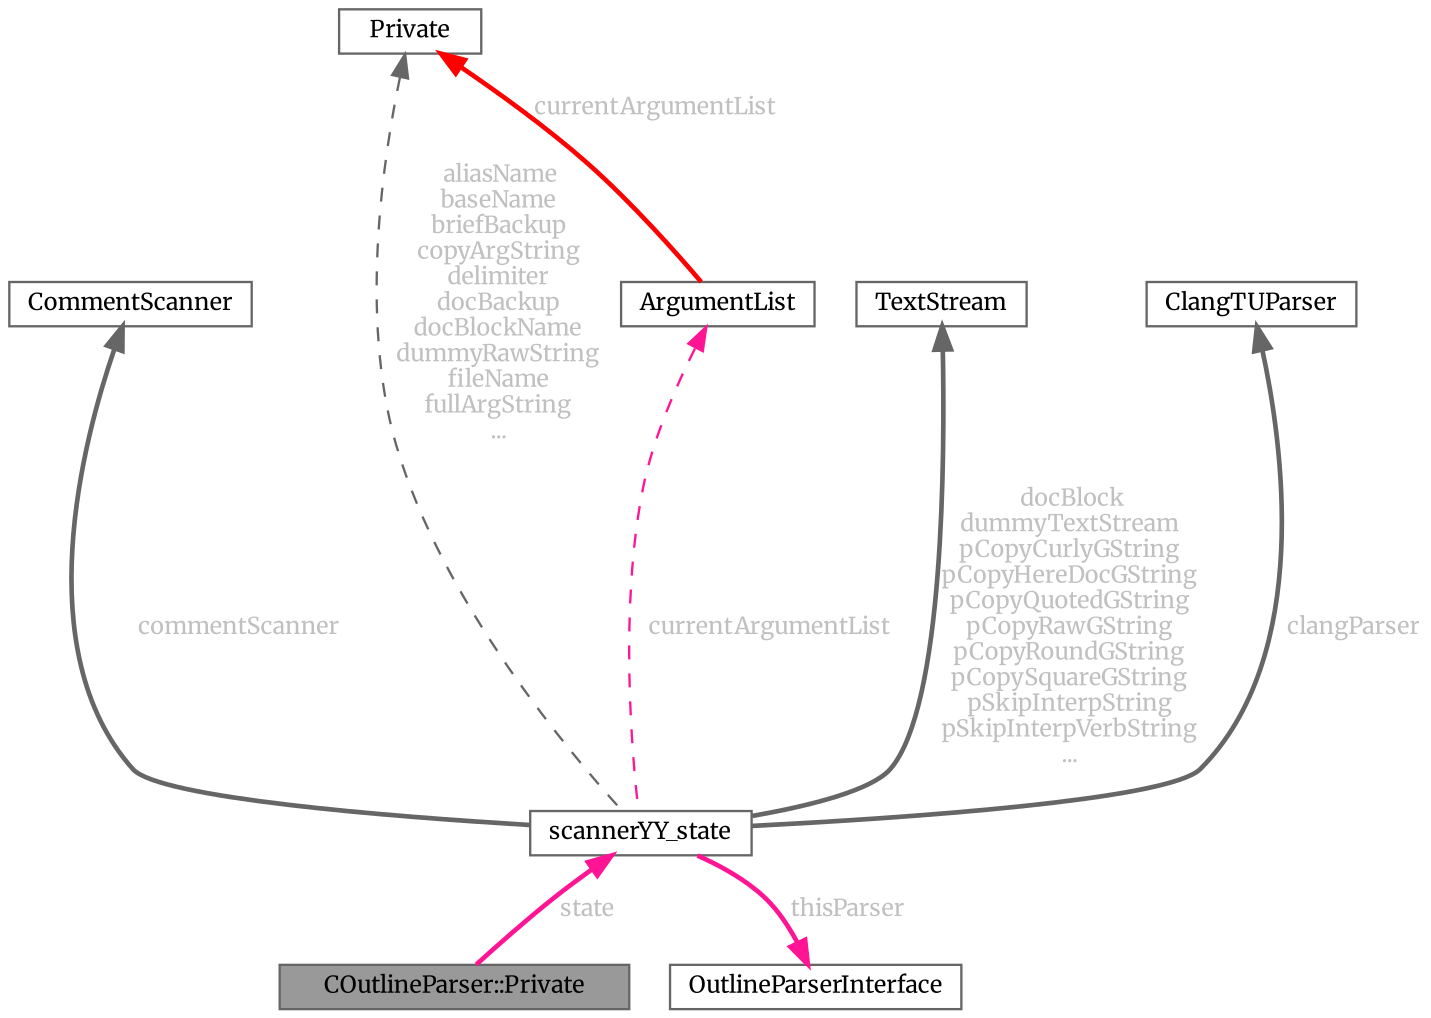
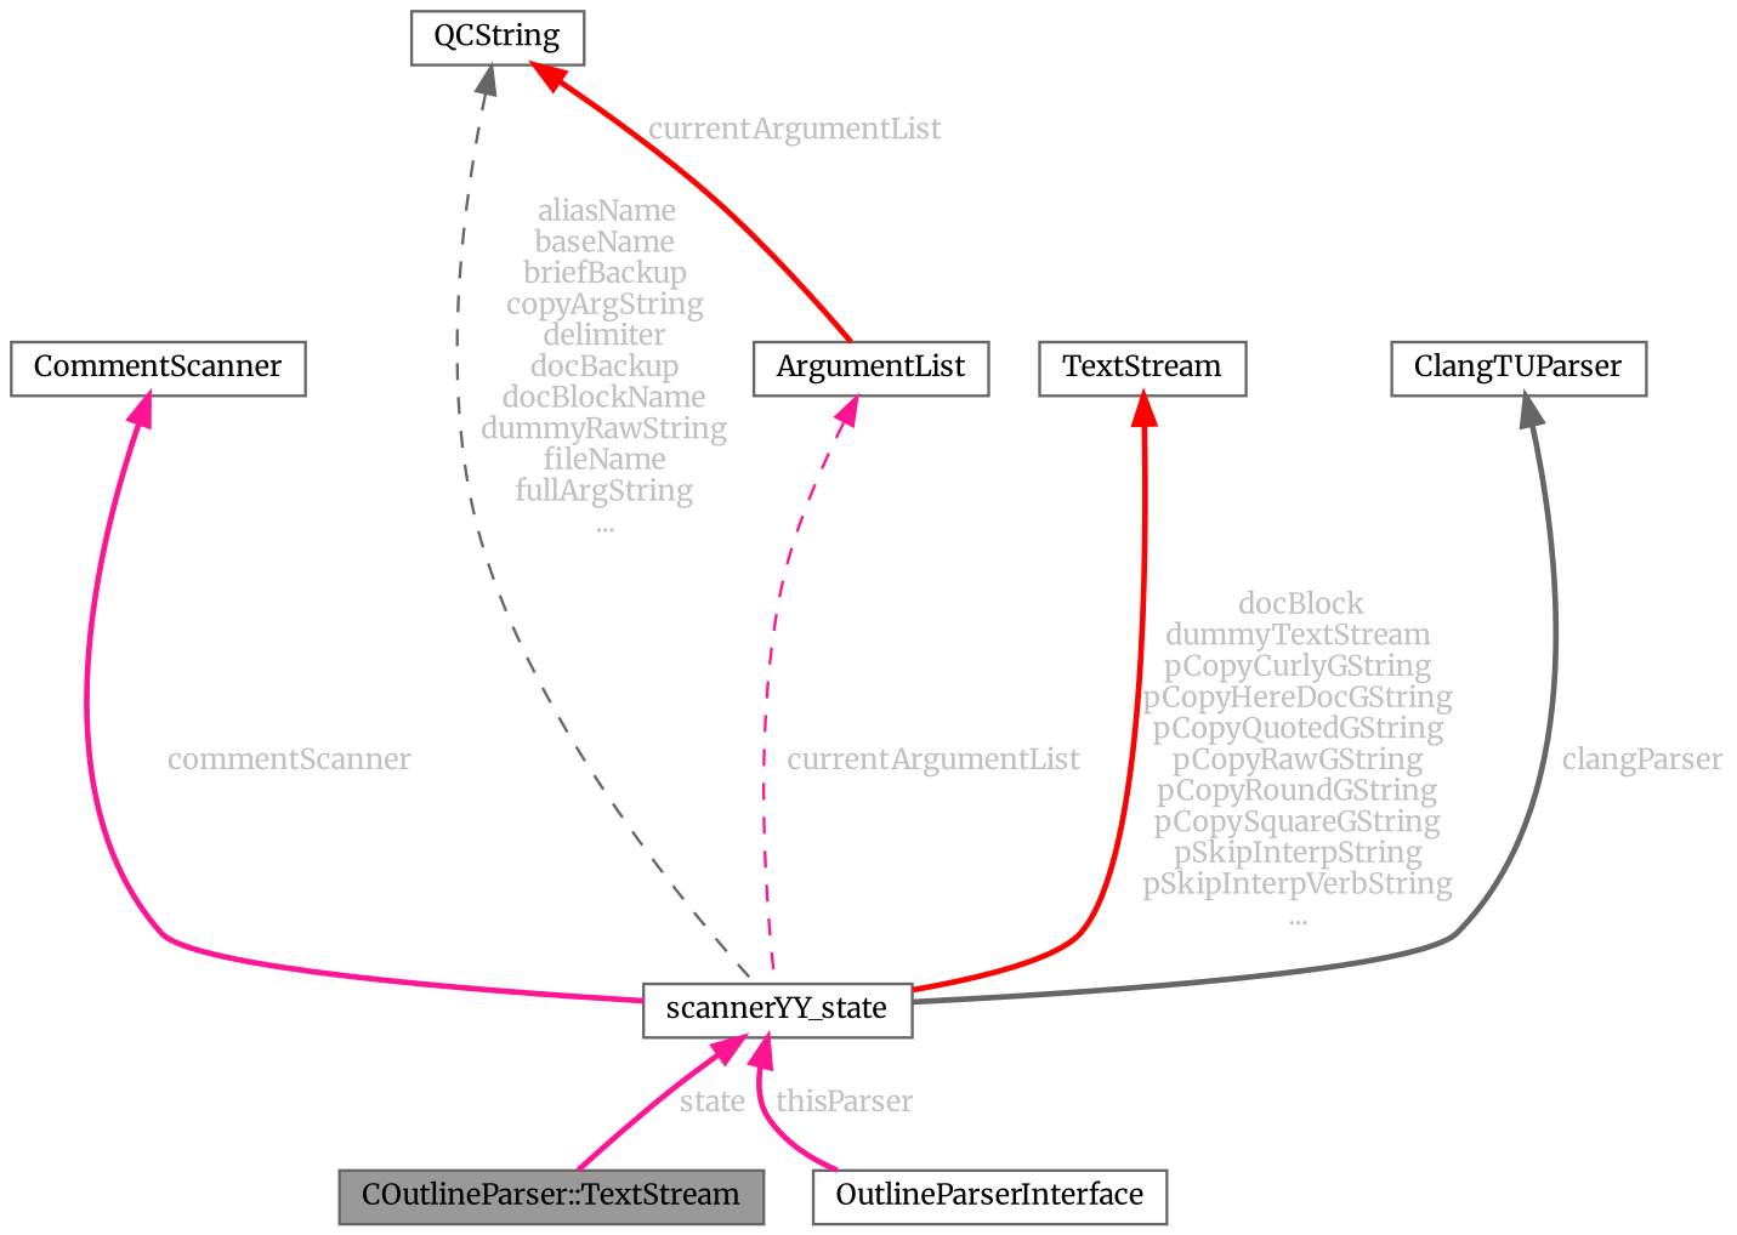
  digraph {
    fontname=Merriweather
    node [color=gray40 fillcolor=white fontname=Merriweather fontsize=10 shape=box style=filled]
    edge [color=deeppink dir=back fontcolor=grey fontname=Merriweather fontsize=10 labelfontname=Helvetica labelfontsize=10 style=bold]
-   n1 [fillcolor=grey60 fontcolor=black height=0.2 label="COutlineParser::Private" width=0.4]
+   n1 [fillcolor=grey60 fontcolor=black height=0.2 label="COutlineParser::TextStream" width=0.4]
    n2 [height=0.2 label=scannerYY_state width=0.4]
    n3 [height=0.2 label=OutlineParserInterface width=0.4]
    n4 [height=0.2 label=CommentScanner width=0.4]
-   n5 [height=0.2 label=Private width=0.4]
+   n5 [height=0.2 label=QCString width=0.4]
    n6 [height=0.2 label=ArgumentList width=0.4]
    n7 [height=0.2 label=TextStream width=0.4]
    n8 [height=0.2 label=ClangTUParser width=0.4]
    n2 -> n1 [label=" state"]
-   n3 -> n2 [label=" thisParser"]
-   n4 -> n2 [color=gray40 label=" commentScanner"]
+   n2 -> n3 [label=" thisParser"]
+   n4 -> n2 [label=" commentScanner"]
    n5 -> n2 [color=gray40 label=" aliasName\nbaseName\nbriefBackup\ncopyArgString\ndelimiter\ndocBackup\ndocBlockName\ndummyRawString\nfileName\nfullArgString\n..." style=dashed]
    n5 -> n6 [color=red label=" currentArgumentList"]
    n6 -> n2 [label=" currentArgumentList" style=dashed]
-   n7 -> n2 [color=gray40 label=" docBlock\ndummyTextStream\npCopyCurlyGString\npCopyHereDocGString\npCopyQuotedGString\npCopyRawGString\npCopyRoundGString\npCopySquareGString\npSkipInterpString\npSkipInterpVerbString\n..."]
+   n7 -> n2 [color=red label=" docBlock\ndummyTextStream\npCopyCurlyGString\npCopyHereDocGString\npCopyQuotedGString\npCopyRawGString\npCopyRoundGString\npCopySquareGString\npSkipInterpString\npSkipInterpVerbString\n..."]
    n8 -> n2 [color=gray40 label=" clangParser"]
  }
